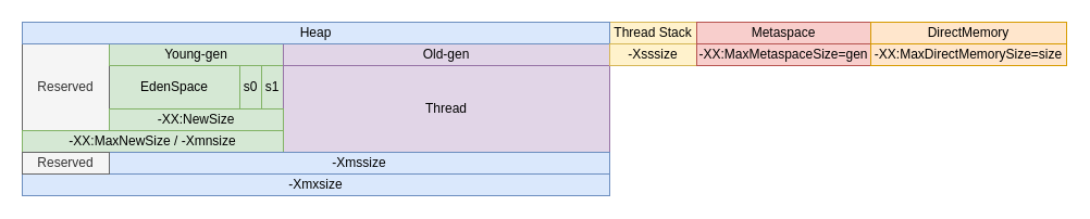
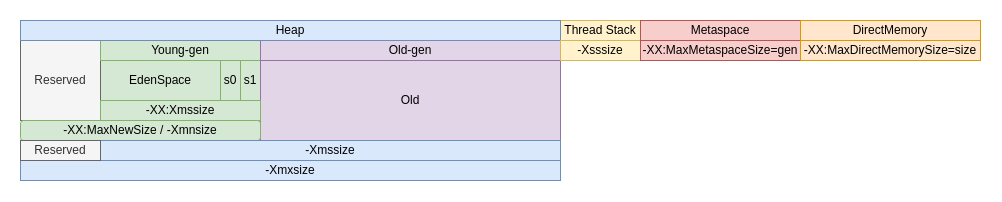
  <mxCell id="0" />
  <mxCell id="1" parent="0" />
  <mxCell id="2" value="EdenSpace" style="rounded=0;whiteSpace=wrap;html=1;fillColor=#d5e8d4;strokeColor=#82b366;" parent="1" vertex="1"><mxGeometry x="100" y="60" width="120" height="40" as="geometry" /></mxCell>
  <mxCell id="3" value="s0" style="rounded=0;whiteSpace=wrap;html=1;fillColor=#d5e8d4;strokeColor=#82b366;" parent="1" vertex="1"><mxGeometry x="220" y="60" width="20" height="40" as="geometry" /></mxCell>
  <mxCell id="4" value="s1" style="rounded=0;whiteSpace=wrap;html=1;fillColor=#d5e8d4;strokeColor=#82b366;" parent="1" vertex="1"><mxGeometry x="240" y="60" width="20" height="40" as="geometry" /></mxCell>
  <mxCell id="5" value="Reserved" style="rounded=0;whiteSpace=wrap;html=1;fillColor=#f5f5f5;strokeColor=#666666;fontColor=#333333;" parent="1" vertex="1"><mxGeometry x="20" y="40" width="80" height="80" as="geometry" /></mxCell>
- <mxCell id="6" value="Thread" style="rounded=0;whiteSpace=wrap;html=1;fillColor=#e1d5e7;strokeColor=#9673a6;" parent="1" vertex="1"><mxGeometry x="260" y="60" width="300" height="80" as="geometry" /></mxCell>
+ <mxCell id="6" value="Old" style="rounded=0;whiteSpace=wrap;html=1;fillColor=#e1d5e7;strokeColor=#9673a6;" parent="1" vertex="1"><mxGeometry x="260" y="60" width="300" height="80" as="geometry" /></mxCell>
  <mxCell id="7" value="Young-gen" style="rounded=0;whiteSpace=wrap;html=1;fillColor=#d5e8d4;strokeColor=#82b366;" parent="1" vertex="1"><mxGeometry x="100" y="40" width="160" height="20" as="geometry" /></mxCell>
  <mxCell id="8" value="Old-gen" style="rounded=0;whiteSpace=wrap;html=1;fillColor=#e1d5e7;strokeColor=#9673a6;" parent="1" vertex="1"><mxGeometry x="260" y="40" width="300" height="20" as="geometry" /></mxCell>
  <mxCell id="9" value="Thread Stack" style="rounded=0;whiteSpace=wrap;html=1;fillColor=#fff2cc;strokeColor=#d6b656;" parent="1" vertex="1"><mxGeometry x="560" y="20" width="80" height="20" as="geometry" /></mxCell>
  <mxCell id="10" value="Metaspace" style="rounded=0;whiteSpace=wrap;html=1;fillColor=#f8cecc;strokeColor=#b85450;" parent="1" vertex="1"><mxGeometry x="640" y="20" width="160" height="20" as="geometry" /></mxCell>
- <mxCell id="11" value="-XX:NewSize" style="rounded=0;whiteSpace=wrap;html=1;fillColor=#d5e8d4;strokeColor=#82b366;" parent="1" vertex="1"><mxGeometry x="100" y="100" width="160" height="20" as="geometry" /></mxCell>
- <mxCell id="12" value="-XX:MaxNewSize / -Xmnsize" style="rounded=0;whiteSpace=wrap;html=1;fillColor=#d5e8d4;strokeColor=#82b366;" parent="1" vertex="1"><mxGeometry x="20" y="120" width="240" height="20" as="geometry" /></mxCell>
+ <mxCell id="11" value="-XX:Xmssize" style="rounded=0;whiteSpace=wrap;html=1;fillColor=#d5e8d4;strokeColor=#82b366;" parent="1" vertex="1"><mxGeometry x="100" y="100" width="160" height="20" as="geometry" /></mxCell>
+ <mxCell id="12" value="-XX:MaxNewSize / -Xmnsize" style="whiteSpace=wrap;html=1;fillColor=#d5e8d4;strokeColor=#82b366;rounded=1;" parent="1" vertex="1"><mxGeometry x="20" y="120" width="240" height="20" as="geometry" /></mxCell>
  <mxCell id="13" value="-Xmssize" style="rounded=0;whiteSpace=wrap;html=1;fillColor=#dae8fc;strokeColor=#6c8ebf;" parent="1" vertex="1"><mxGeometry x="100" y="140" width="460" height="20" as="geometry" /></mxCell>
  <mxCell id="14" value="-Xmxsize" style="rounded=0;whiteSpace=wrap;html=1;fillColor=#dae8fc;strokeColor=#6c8ebf;" parent="1" vertex="1"><mxGeometry x="20" y="160" width="540" height="20" as="geometry" /></mxCell>
  <mxCell id="15" value="Heap" style="rounded=0;whiteSpace=wrap;html=1;fillColor=#dae8fc;strokeColor=#6c8ebf;" parent="1" vertex="1"><mxGeometry x="20" y="20" width="540" height="20" as="geometry" /></mxCell>
  <mxCell id="16" value="&lt;span style=&quot;white-space: nowrap&quot;&gt;-Xsssize&lt;/span&gt;" style="rounded=0;whiteSpace=wrap;html=1;fillColor=#fff2cc;strokeColor=#d6b656;" parent="1" vertex="1"><mxGeometry x="560" y="40" width="80" height="20" as="geometry" /></mxCell>
  <mxCell id="17" value="&lt;div&gt;&lt;span style=&quot;white-space: nowrap&quot;&gt;-XX:MaxMetaspaceSize=gen&lt;/span&gt;&lt;/div&gt;" style="rounded=0;whiteSpace=wrap;html=1;fillColor=#f8cecc;strokeColor=#b85450;" parent="1" vertex="1"><mxGeometry x="640" y="40" width="160" height="20" as="geometry" /></mxCell>
  <mxCell id="18" value="&lt;span style=&quot;white-space: nowrap&quot;&gt;-XX:MaxDirectMemorySize=size&lt;/span&gt;" style="rounded=0;whiteSpace=wrap;html=1;fillColor=#ffe6cc;strokeColor=#d79b00;" parent="1" vertex="1"><mxGeometry x="800" y="40" width="180" height="20" as="geometry" /></mxCell>
  <mxCell id="19" value="&lt;span style=&quot;white-space: nowrap&quot;&gt;DirectMemory&lt;/span&gt;" style="rounded=0;whiteSpace=wrap;html=1;fillColor=#ffe6cc;strokeColor=#d79b00;" parent="1" vertex="1"><mxGeometry x="800" y="20" width="180" height="20" as="geometry" /></mxCell>
  <mxCell id="20" value="Reserved" style="rounded=0;whiteSpace=wrap;html=1;fillColor=#f5f5f5;strokeColor=#666666;fontColor=#333333;" vertex="1" parent="1"><mxGeometry x="20" y="140" width="80" height="20" as="geometry" /></mxCell>
